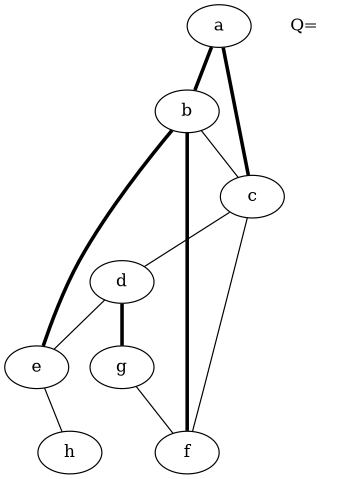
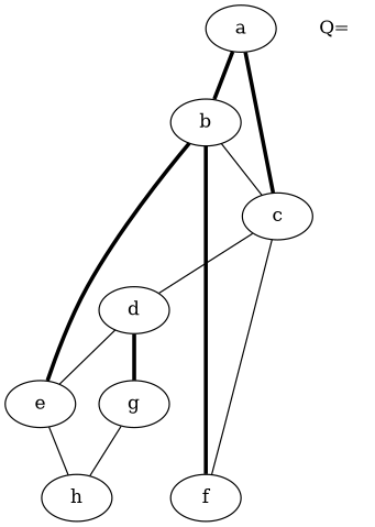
  graph {
    edge [penwidth=1]
    a
    b
    c
    e
    f
    d
    g
    h
    n9 [color=white label="Q="]
    a -- b [penwidth=3]
    a -- c [penwidth=3]
    b -- c
    b -- e [penwidth=3]
    b -- f [penwidth=3]
    c -- f
    c -- d
    e -- h
    d -- e
    d -- g [penwidth=3]
-   g -- f
+   g -- h
  }
